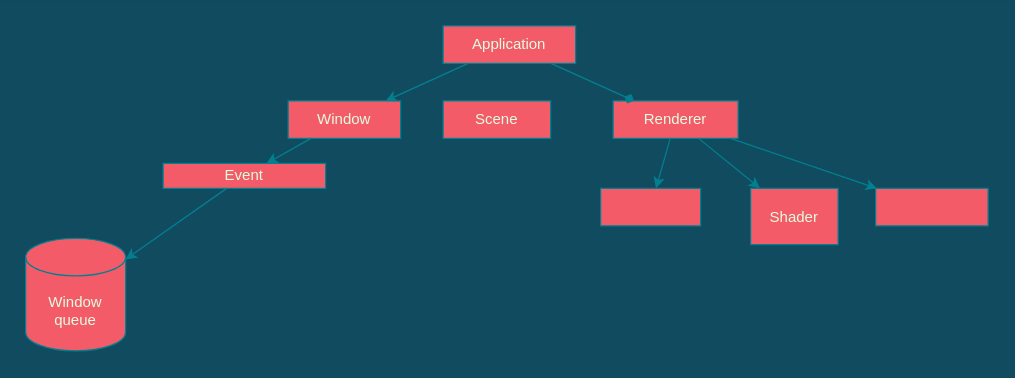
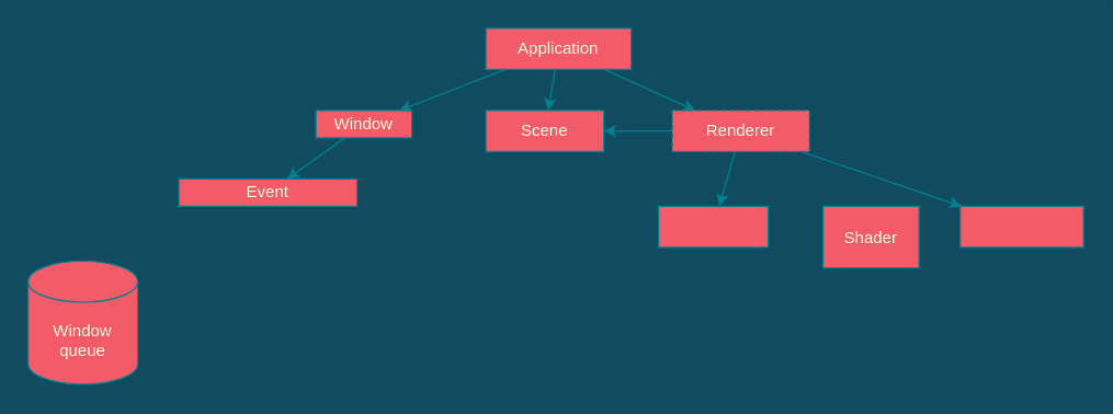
  <mxCell id="0" />
  <mxCell id="1" parent="0" />
  <mxCell id="2" value="Application" style="rounded=0;whiteSpace=wrap;html=1;fillColor=#F45B69;strokeColor=#028090;fontColor=#E4FDE1;" parent="1" vertex="1"><mxGeometry x="354" width="106" height="30" as="geometry" y="20" /></mxCell>
- <mxCell id="3" value="Renderer" style="rounded=0;whiteSpace=wrap;html=1;fillColor=#F45B69;strokeColor=#028090;fontColor=#E4FDE1;" parent="1" vertex="1"><mxGeometry x="490" y="80" width="100" height="30" as="geometry" /></mxCell>
+ <mxCell id="3" value="Renderer" style="rounded=0;whiteSpace=wrap;html=1;fillColor=#F45B69;strokeColor=#028090;fontColor=#E4FDE1;dashed=1;" parent="1" vertex="1"><mxGeometry x="490" y="80" width="100" height="30" as="geometry" /></mxCell>
  <mxCell id="4" value="Scene" style="rounded=0;whiteSpace=wrap;html=1;fillColor=#F45B69;strokeColor=#028090;fontColor=#E4FDE1;" parent="1" vertex="1"><mxGeometry x="354" y="80" width="86" height="30" as="geometry" /></mxCell>
- <mxCell id="5" value="Window" style="rounded=0;whiteSpace=wrap;html=1;fillColor=#F45B69;strokeColor=#028090;fontColor=#E4FDE1;" parent="1" vertex="1"><mxGeometry x="230" y="80" width="90" height="30" as="geometry" /></mxCell>
+ <mxCell id="5" value="Window" style="rounded=0;whiteSpace=wrap;html=1;fillColor=#F45B69;strokeColor=#028090;fontColor=#E4FDE1;" parent="1" vertex="1"><mxGeometry x="230" y="80" width="70" height="20" as="geometry" /></mxCell>
  <mxCell id="6" value="" style="endArrow=classic;html=1;labelBackgroundColor=#114B5F;strokeColor=#028090;fontColor=#E4FDE1;" parent="1" source="2" target="5" edge="1"><mxGeometry width="50" height="50" relative="1" as="geometry"><mxPoint x="280" y="140" as="sourcePoint" /><mxPoint x="210" y="210" as="targetPoint" /></mxGeometry></mxCell>
- <mxCell id="8" value="" style="endArrow=diamond;html=1;labelBackgroundColor=#114B5F;strokeColor=#028090;fontColor=#E4FDE1;" parent="1" source="2" target="3" edge="1"><mxGeometry width="50" height="50" relative="1" as="geometry"><mxPoint x="390" y="300" as="sourcePoint" /><mxPoint x="440" y="250" as="targetPoint" /></mxGeometry></mxCell>
+ <mxCell id="7" value="" style="endArrow=classic;html=1;labelBackgroundColor=#114B5F;strokeColor=#028090;fontColor=#E4FDE1;" parent="1" source="2" target="4" edge="1"><mxGeometry width="50" height="50" relative="1" as="geometry"><mxPoint x="390" y="300" as="sourcePoint" /><mxPoint x="430" y="310" as="targetPoint" /></mxGeometry></mxCell>
+ <mxCell id="8" value="" style="endArrow=classic;html=1;labelBackgroundColor=#114B5F;strokeColor=#028090;fontColor=#E4FDE1;" parent="1" source="2" target="3" edge="1"><mxGeometry width="50" height="50" relative="1" as="geometry"><mxPoint x="390" y="300" as="sourcePoint" /><mxPoint x="440" y="250" as="targetPoint" /></mxGeometry></mxCell>
  <mxCell id="9" value="Event" style="rounded=0;whiteSpace=wrap;html=1;fillColor=#F45B69;strokeColor=#028090;fontColor=#E4FDE1;" parent="1" vertex="1"><mxGeometry x="130" y="130" width="130" height="20" as="geometry" /></mxCell>
  <mxCell id="10" value="Shader" style="rounded=0;whiteSpace=wrap;html=1;fillColor=#F45B69;strokeColor=#028090;fontColor=#E4FDE1;" parent="1" vertex="1"><mxGeometry x="600" y="150" width="70" height="45" as="geometry" /></mxCell>
  <mxCell id="11" value="Window queue" style="shape=cylinder3;whiteSpace=wrap;html=1;boundedLbl=1;backgroundOutline=1;size=15;fillColor=#F45B69;strokeColor=#028090;fontColor=#E4FDE1;" parent="1" vertex="1"><mxGeometry x="20" y="190" width="80" height="90" as="geometry" /></mxCell>
  <mxCell id="12" value="" style="endArrow=classic;html=1;labelBackgroundColor=#114B5F;strokeColor=#028090;fontColor=#E4FDE1;" parent="1" source="5" target="9" edge="1"><mxGeometry width="50" height="50" relative="1" as="geometry"><mxPoint x="160" y="390" as="sourcePoint" /><mxPoint x="210" y="340" as="targetPoint" /></mxGeometry></mxCell>
- <mxCell id="13" value="" style="endArrow=classic;html=1;labelBackgroundColor=#114B5F;strokeColor=#028090;fontColor=#E4FDE1;" parent="1" source="9" target="11" edge="1"><mxGeometry width="50" height="50" relative="1" as="geometry"><mxPoint x="160" y="390" as="sourcePoint" /><mxPoint x="220" y="390" as="targetPoint" /></mxGeometry></mxCell>
  <mxCell id="14" value="" style="rounded=0;whiteSpace=wrap;html=1;fillColor=#F45B69;strokeColor=#028090;fontColor=#E4FDE1;" parent="1" vertex="1"><mxGeometry x="480" y="150" width="80" height="30" as="geometry" /></mxCell>
  <mxCell id="15" value="" style="rounded=0;whiteSpace=wrap;html=1;fillColor=#F45B69;strokeColor=#028090;fontColor=#E4FDE1;" parent="1" vertex="1"><mxGeometry x="700" y="150" width="90" height="30" as="geometry" /></mxCell>
  <mxCell id="16" value="" style="endArrow=classic;html=1;labelBackgroundColor=#114B5F;strokeColor=#028090;fontColor=#E4FDE1;" parent="1" source="3" target="14" edge="1"><mxGeometry width="50" height="50" relative="1" as="geometry"><mxPoint x="460" y="290" as="sourcePoint" /><mxPoint x="510" y="240" as="targetPoint" /></mxGeometry></mxCell>
  <mxCell id="17" value="" style="endArrow=classic;html=1;labelBackgroundColor=#114B5F;strokeColor=#028090;fontColor=#E4FDE1;" parent="1" source="3" target="15" edge="1"><mxGeometry width="50" height="50" relative="1" as="geometry"><mxPoint x="460" y="290" as="sourcePoint" /><mxPoint x="510" y="240" as="targetPoint" /></mxGeometry></mxCell>
- <mxCell id="18" value="" style="endArrow=classic;html=1;labelBackgroundColor=#114B5F;strokeColor=#028090;fontColor=#E4FDE1;" parent="1" source="3" target="10" edge="1"><mxGeometry width="50" height="50" relative="1" as="geometry"><mxPoint x="460" y="290" as="sourcePoint" /><mxPoint x="510" y="240" as="targetPoint" /></mxGeometry></mxCell>
+ <mxCell id="18" value="" style="endArrow=classic;html=1;labelBackgroundColor=#114B5F;strokeColor=#028090;fontColor=#E4FDE1;" parent="1" source="3" target="4" edge="1"><mxGeometry width="50" height="50" relative="1" as="geometry"><mxPoint x="460" y="290" as="sourcePoint" /><mxPoint x="510" y="240" as="targetPoint" /></mxGeometry></mxCell>
